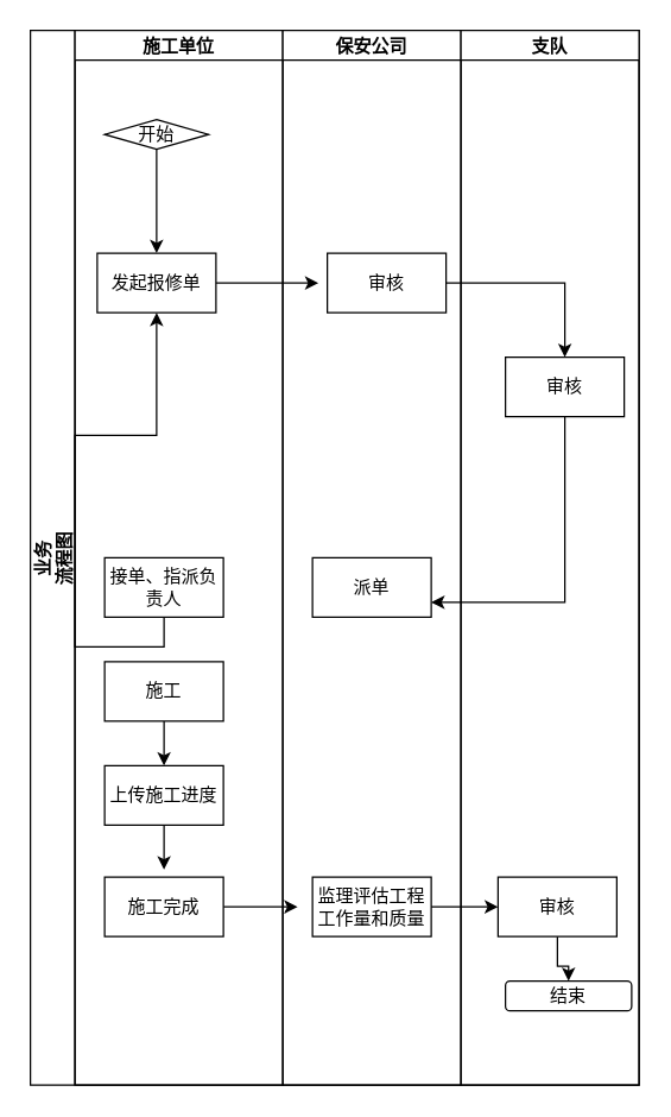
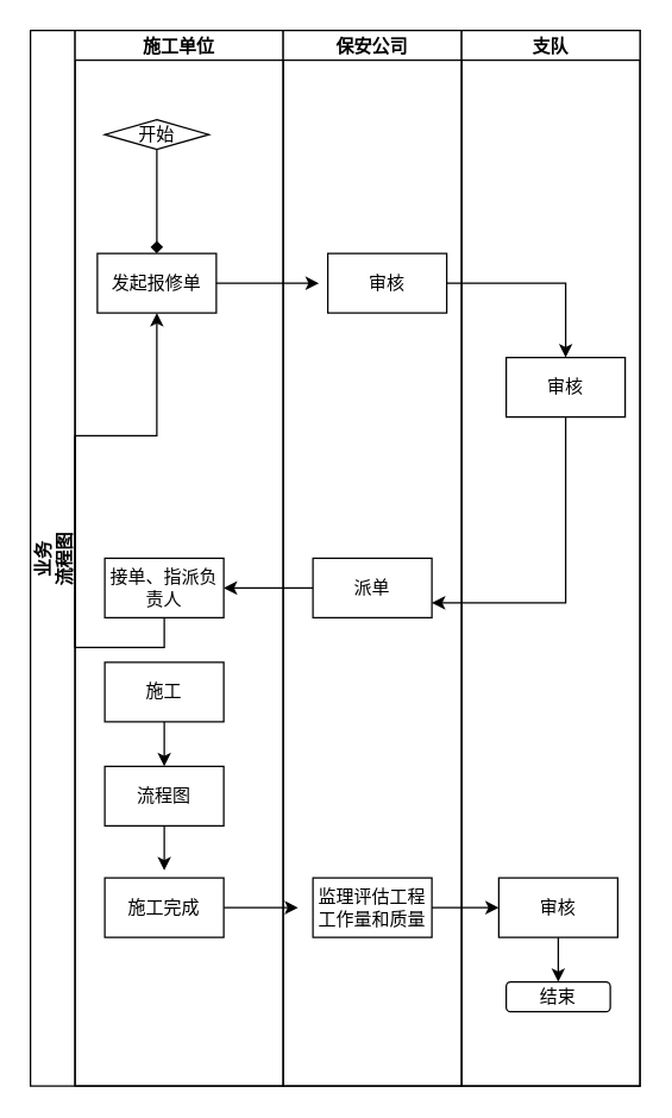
  <mxCell id="0" />
  <mxCell id="1" parent="0" />
  <mxCell id="2" value="业务&#10;流程图" style="swimlane;childLayout=stackLayout;resizeParent=1;resizeParentMax=0;startSize=30;horizontal=0;horizontalStack=1;" parent="1" vertex="1"><mxGeometry x="20" y="20" width="410" height="710" as="geometry"><mxRectangle x="110" y="230" width="40" height="60" as="alternateBounds" /></mxGeometry></mxCell>
+ <mxCell id="3" style="edgeStyle=orthogonalEdgeStyle;rounded=0;orthogonalLoop=1;jettySize=auto;html=1;entryX=1;entryY=0.5;entryDx=0;entryDy=0;" parent="2" source="18" target="9" edge="1"><mxGeometry relative="1" as="geometry" /></mxCell>
  <mxCell id="4" value="施工单位" style="swimlane;startSize=20;" parent="2" vertex="1"><mxGeometry x="30" width="140" height="710" as="geometry" /></mxCell>
- <mxCell id="5" style="edgeStyle=orthogonalEdgeStyle;rounded=0;orthogonalLoop=1;jettySize=auto;html=1;exitX=0.5;exitY=1;exitDx=0;exitDy=0;entryX=0.5;entryY=0;entryDx=0;entryDy=0;" parent="4" source="6" target="7" edge="1"><mxGeometry relative="1" as="geometry" /></mxCell>
+ <mxCell id="5" style="edgeStyle=orthogonalEdgeStyle;rounded=0;orthogonalLoop=1;jettySize=auto;html=1;exitX=0.5;exitY=1;exitDx=0;exitDy=0;entryX=0.5;entryY=0;entryDx=0;entryDy=0;endArrow=diamond;" parent="4" source="6" target="7" edge="1"><mxGeometry relative="1" as="geometry" /></mxCell>
  <mxCell id="6" value="开始" style="rhombus;whiteSpace=wrap;html=1;" parent="4" vertex="1"><mxGeometry x="20" y="60" width="70" height="20" as="geometry" /></mxCell>
  <mxCell id="7" value="发起报修单" style="rounded=0;whiteSpace=wrap;html=1;" parent="4" vertex="1"><mxGeometry x="15" y="150" width="80" height="40" as="geometry" /></mxCell>
  <mxCell id="8" style="edgeStyle=orthogonalEdgeStyle;rounded=0;orthogonalLoop=1;jettySize=auto;html=1;exitX=0.5;exitY=1;exitDx=0;exitDy=0;" parent="4" source="9" target="7" edge="1"><mxGeometry relative="1" as="geometry" /></mxCell>
  <mxCell id="9" value="接单、指派负责人" style="rounded=0;whiteSpace=wrap;html=1;" parent="4" vertex="1"><mxGeometry x="20" y="355" width="80" height="40" as="geometry" /></mxCell>
  <mxCell id="10" style="edgeStyle=orthogonalEdgeStyle;rounded=0;orthogonalLoop=1;jettySize=auto;html=1;exitX=0.5;exitY=1;exitDx=0;exitDy=0;entryX=0.5;entryY=0;entryDx=0;entryDy=0;" parent="4" source="11" target="13" edge="1"><mxGeometry relative="1" as="geometry" /></mxCell>
  <mxCell id="11" value="施工" style="rounded=0;whiteSpace=wrap;html=1;" parent="4" vertex="1"><mxGeometry x="20" y="425" width="80" height="40" as="geometry" /></mxCell>
  <mxCell id="12" style="edgeStyle=orthogonalEdgeStyle;rounded=0;orthogonalLoop=1;jettySize=auto;html=1;exitX=0.5;exitY=1;exitDx=0;exitDy=0;entryX=0.5;entryY=0;entryDx=0;entryDy=0;" parent="4" source="13" edge="1"><mxGeometry relative="1" as="geometry"><mxPoint x="60" y="565" as="targetPoint" /></mxGeometry></mxCell>
- <mxCell id="13" value="上传施工进度" style="rounded=0;whiteSpace=wrap;html=1;" parent="4" vertex="1"><mxGeometry x="20" y="495" width="80" height="40" as="geometry" /></mxCell>
+ <mxCell id="13" value="流程图" style="rounded=0;whiteSpace=wrap;html=1;" parent="4" vertex="1"><mxGeometry x="20" y="495" width="80" height="40" as="geometry" /></mxCell>
  <mxCell id="14" style="edgeStyle=orthogonalEdgeStyle;rounded=0;orthogonalLoop=1;jettySize=auto;html=1;" parent="4" source="15" edge="1"><mxGeometry relative="1" as="geometry"><mxPoint x="150" y="590" as="targetPoint" /></mxGeometry></mxCell>
  <mxCell id="15" value="施工完成" style="rounded=0;whiteSpace=wrap;html=1;" parent="4" vertex="1"><mxGeometry x="20" y="570" width="80" height="40" as="geometry" /></mxCell>
  <mxCell id="16" value="保安公司" style="swimlane;startSize=20;" parent="2" vertex="1"><mxGeometry x="170" width="120" height="710" as="geometry" /></mxCell>
  <mxCell id="17" value="审核" style="rounded=0;whiteSpace=wrap;html=1;" parent="16" vertex="1"><mxGeometry x="30" y="150" width="80" height="40" as="geometry" /></mxCell>
  <mxCell id="18" value="派单" style="rounded=0;whiteSpace=wrap;html=1;" parent="16" vertex="1"><mxGeometry x="20" y="355" width="80" height="40" as="geometry" /></mxCell>
  <mxCell id="19" value="监理评估工程工作量和质量" style="rounded=0;whiteSpace=wrap;html=1;" parent="16" vertex="1"><mxGeometry x="20" y="570" width="80" height="40" as="geometry" /></mxCell>
  <mxCell id="20" value="支队" style="swimlane;startSize=20;" parent="2" vertex="1"><mxGeometry x="290" width="120" height="710" as="geometry" /></mxCell>
  <mxCell id="21" value="审核" style="rounded=0;whiteSpace=wrap;html=1;" parent="20" vertex="1"><mxGeometry x="30" y="220" width="80" height="40" as="geometry" /></mxCell>
  <mxCell id="22" style="edgeStyle=orthogonalEdgeStyle;rounded=0;orthogonalLoop=1;jettySize=auto;html=1;entryX=0.5;entryY=0;entryDx=0;entryDy=0;" parent="20" source="23" target="24" edge="1"><mxGeometry relative="1" as="geometry" /></mxCell>
  <mxCell id="23" value="审核" style="rounded=0;whiteSpace=wrap;html=1;" parent="20" vertex="1"><mxGeometry x="25" y="570" width="80" height="40" as="geometry" /></mxCell>
- <mxCell id="24" value="结束" style="rounded=1;whiteSpace=wrap;html=1;" parent="20" vertex="1"><mxGeometry x="30" y="640" width="85" height="20" as="geometry" /></mxCell>
+ <mxCell id="24" value="结束" style="rounded=1;whiteSpace=wrap;html=1;" parent="20" vertex="1"><mxGeometry x="30" y="640" width="70" height="20" as="geometry" /></mxCell>
  <mxCell id="25" style="edgeStyle=orthogonalEdgeStyle;rounded=0;orthogonalLoop=1;jettySize=auto;html=1;entryX=-0.075;entryY=0.5;entryDx=0;entryDy=0;entryPerimeter=0;" parent="2" source="7" edge="1"><mxGeometry relative="1" as="geometry"><mxPoint x="194" y="170" as="targetPoint" /></mxGeometry></mxCell>
  <mxCell id="26" style="edgeStyle=orthogonalEdgeStyle;rounded=0;orthogonalLoop=1;jettySize=auto;html=1;entryX=1;entryY=0.75;entryDx=0;entryDy=0;exitX=0.5;exitY=1;exitDx=0;exitDy=0;" parent="2" source="21" target="18" edge="1"><mxGeometry relative="1" as="geometry"><Array as="points"><mxPoint x="360" y="385" /></Array></mxGeometry></mxCell>
  <mxCell id="27" style="edgeStyle=orthogonalEdgeStyle;rounded=0;orthogonalLoop=1;jettySize=auto;html=1;exitX=1;exitY=0.5;exitDx=0;exitDy=0;" parent="2" source="17" target="21" edge="1"><mxGeometry relative="1" as="geometry" /></mxCell>
  <mxCell id="28" style="edgeStyle=orthogonalEdgeStyle;rounded=0;orthogonalLoop=1;jettySize=auto;html=1;" parent="2" source="19" target="23" edge="1"><mxGeometry relative="1" as="geometry" /></mxCell>
